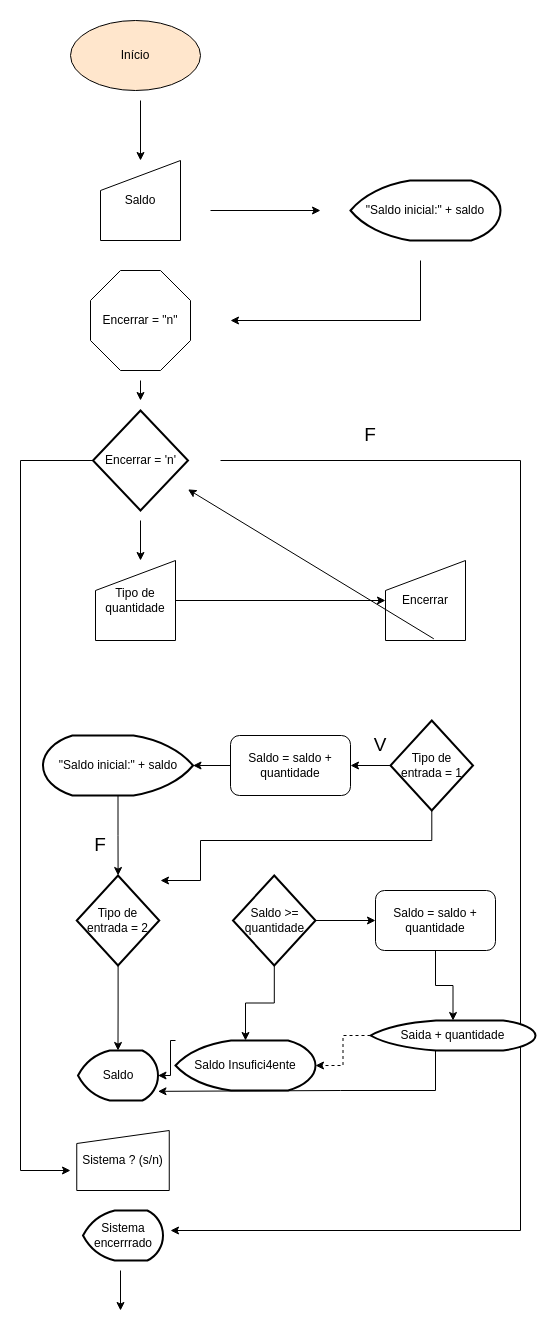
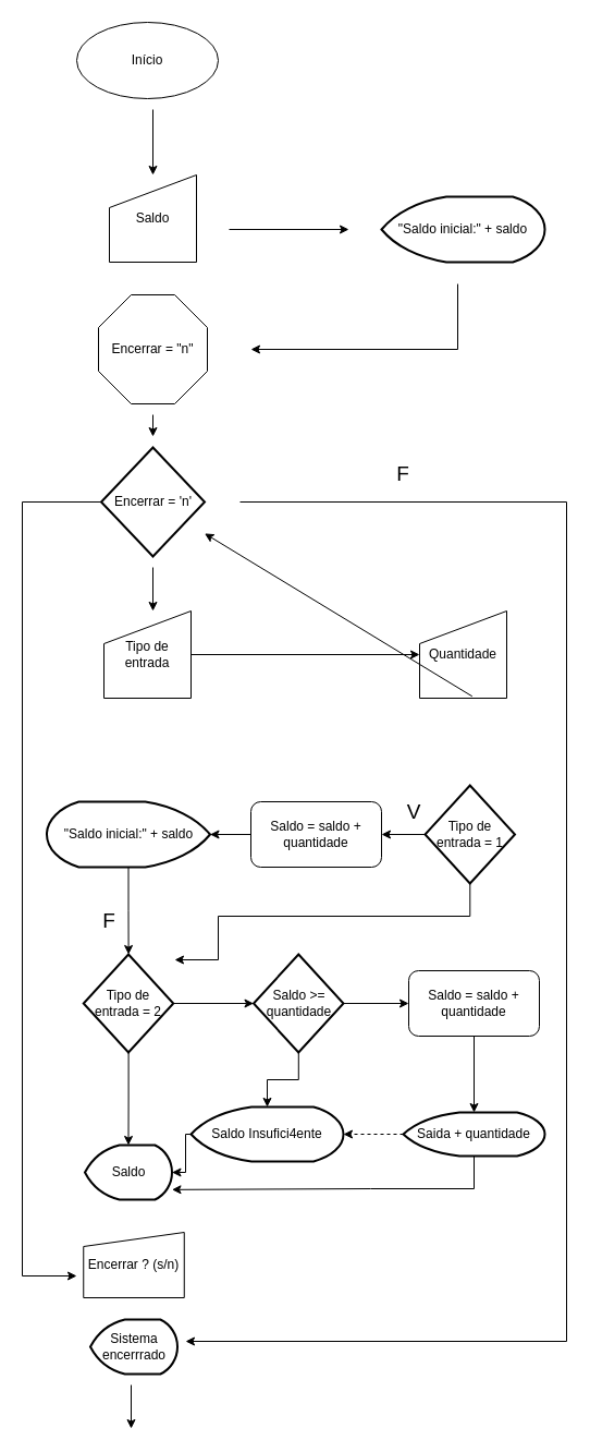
  <mxCell id="0" />
  <mxCell id="1" parent="0" />
- <mxCell id="2" value="Início" style="ellipse;whiteSpace=wrap;html=1;fillColor=#ffe6cc;" vertex="1" parent="1"><mxGeometry x="70" y="20" width="130" height="70" as="geometry" /></mxCell>
+ <mxCell id="2" value="Início" style="ellipse;whiteSpace=wrap;html=1;" vertex="1" parent="1"><mxGeometry x="70" y="20" width="130" height="70" as="geometry" /></mxCell>
  <mxCell id="3" value="" style="endArrow=classic;html=1;rounded=0;" edge="1" parent="1"><mxGeometry width="50" height="50" relative="1" as="geometry"><mxPoint x="140" y="100" as="sourcePoint" /><mxPoint x="140" y="160" as="targetPoint" /></mxGeometry></mxCell>
  <mxCell id="4" value="Saldo" style="shape=manualInput;whiteSpace=wrap;html=1;" vertex="1" parent="1"><mxGeometry x="100" y="160" width="80" height="80" as="geometry" /></mxCell>
  <mxCell id="5" value="" style="endArrow=classic;html=1;rounded=0;" edge="1" parent="1"><mxGeometry width="50" height="50" relative="1" as="geometry"><mxPoint x="210" y="210" as="sourcePoint" /><mxPoint x="320" y="210" as="targetPoint" /></mxGeometry></mxCell>
  <mxCell id="6" value="&quot;Saldo inicial:&quot; + saldo" style="strokeWidth=2;html=1;shape=mxgraph.flowchart.display;whiteSpace=wrap;" vertex="1" parent="1"><mxGeometry x="350" y="180" width="150" height="60" as="geometry" /></mxCell>
  <mxCell id="7" value="" style="endArrow=classic;html=1;rounded=0;" edge="1" parent="1"><mxGeometry width="50" height="50" relative="1" as="geometry"><mxPoint x="420" y="260" as="sourcePoint" /><mxPoint x="230" y="320" as="targetPoint" /><Array as="points"><mxPoint x="420" y="320" /></Array></mxGeometry></mxCell>
  <mxCell id="8" value="Encerrar = 'n'" style="strokeWidth=2;html=1;shape=mxgraph.flowchart.decision;whiteSpace=wrap;" vertex="1" parent="1"><mxGeometry x="92.5" y="410" width="95" height="100" as="geometry" /></mxCell>
  <mxCell id="9" value="Encerrar = &quot;n&quot;" style="whiteSpace=wrap;html=1;shape=mxgraph.basic.octagon2;align=center;verticalAlign=middle;dx=15;" vertex="1" parent="1"><mxGeometry x="90" y="270" width="100" height="100" as="geometry" /></mxCell>
  <mxCell id="10" value="" style="endArrow=classic;html=1;rounded=0;" edge="1" parent="1"><mxGeometry width="50" height="50" relative="1" as="geometry"><mxPoint x="140" y="380" as="sourcePoint" /><mxPoint x="140" y="400" as="targetPoint" /></mxGeometry></mxCell>
  <mxCell id="11" value="" style="endArrow=classic;html=1;rounded=0;" edge="1" parent="1"><mxGeometry width="50" height="50" relative="1" as="geometry"><mxPoint x="220" y="460" as="sourcePoint" /><mxPoint x="170" y="1230" as="targetPoint" /><Array as="points"><mxPoint x="520" y="460" /><mxPoint x="520" y="1230" /></Array></mxGeometry></mxCell>
  <mxCell id="12" value="F" style="text;html=1;strokeColor=none;fillColor=none;align=center;verticalAlign=middle;whiteSpace=wrap;rounded=0;fontSize=19;" vertex="1" parent="1"><mxGeometry x="340" y="420" width="60" height="30" as="geometry" /></mxCell>
  <mxCell id="13" value="" style="endArrow=classic;html=1;rounded=0;" edge="1" parent="1"><mxGeometry width="50" height="50" relative="1" as="geometry"><mxPoint x="140" y="520" as="sourcePoint" /><mxPoint x="140" y="560" as="targetPoint" /></mxGeometry></mxCell>
- <mxCell id="14" value="Tipo de quantidade" style="shape=manualInput;whiteSpace=wrap;html=1;" vertex="1" parent="1"><mxGeometry x="95" y="560" width="80" height="80" as="geometry" /></mxCell>
+ <mxCell id="14" value="Tipo de entrada" style="shape=manualInput;whiteSpace=wrap;html=1;" vertex="1" parent="1"><mxGeometry x="95" y="560" width="80" height="80" as="geometry" /></mxCell>
  <mxCell id="15" value="" style="endArrow=classic;html=1;rounded=0;entryX=0;entryY=0.5;entryDx=0;entryDy=0;" edge="1" parent="1" source="14" target="16"><mxGeometry width="50" height="50" relative="1" as="geometry"><mxPoint x="190" y="600" as="sourcePoint" /><mxPoint x="370" y="600" as="targetPoint" /></mxGeometry></mxCell>
- <mxCell id="16" value="Encerrar" style="shape=manualInput;whiteSpace=wrap;html=1;" vertex="1" parent="1"><mxGeometry x="385" y="560" width="80" height="80" as="geometry" /></mxCell>
+ <mxCell id="16" value="Quantidade" style="shape=manualInput;whiteSpace=wrap;html=1;" vertex="1" parent="1"><mxGeometry x="385" y="560" width="80" height="80" as="geometry" /></mxCell>
  <mxCell id="17" value="" style="endArrow=classic;html=1;rounded=0;exitX=0.604;exitY=0.979;exitDx=0;exitDy=0;exitPerimeter=0;" edge="1" parent="1" source="16" target="8"><mxGeometry width="50" height="50" relative="1" as="geometry"><mxPoint x="430" y="660" as="sourcePoint" /><mxPoint x="430" y="700" as="targetPoint" /></mxGeometry></mxCell>
  <mxCell id="18" style="edgeStyle=orthogonalEdgeStyle;rounded=0;orthogonalLoop=1;jettySize=auto;html=1;" edge="1" parent="1" source="19"><mxGeometry relative="1" as="geometry"><mxPoint x="160" y="880" as="targetPoint" /><Array as="points"><mxPoint x="431" y="840" /><mxPoint x="200" y="840" /><mxPoint x="200" y="880" /></Array></mxGeometry></mxCell>
  <mxCell id="19" value="Tipo de entrada = 1" style="strokeWidth=2;html=1;shape=mxgraph.flowchart.decision;whiteSpace=wrap;" vertex="1" parent="1"><mxGeometry x="390" y="720" width="82.5" height="90" as="geometry" /></mxCell>
  <mxCell id="20" value="" style="edgeStyle=orthogonalEdgeStyle;rounded=0;orthogonalLoop=1;jettySize=auto;html=1;" edge="1" parent="1" source="21" target="23"><mxGeometry relative="1" as="geometry" /></mxCell>
  <mxCell id="21" value="Saldo = saldo + quantidade" style="rounded=1;whiteSpace=wrap;html=1;" vertex="1" parent="1"><mxGeometry x="230" y="735" width="120" height="60" as="geometry" /></mxCell>
  <mxCell id="22" value="" style="edgeStyle=orthogonalEdgeStyle;rounded=0;orthogonalLoop=1;jettySize=auto;html=1;" edge="1" parent="1" source="23" target="26"><mxGeometry relative="1" as="geometry" /></mxCell>
  <mxCell id="23" value="&quot;Saldo inicial:&quot; + saldo" style="strokeWidth=2;html=1;shape=mxgraph.flowchart.display;whiteSpace=wrap;rotation=0;verticalAlign=middle;direction=east;flipH=1;flipV=1;" vertex="1" parent="1"><mxGeometry x="42.5" y="735" width="150" height="60" as="geometry" /></mxCell>
+ <mxCell id="24" value="" style="edgeStyle=orthogonalEdgeStyle;rounded=0;orthogonalLoop=1;jettySize=auto;html=1;" edge="1" parent="1" source="26" target="29"><mxGeometry relative="1" as="geometry" /></mxCell>
  <mxCell id="25" value="" style="edgeStyle=orthogonalEdgeStyle;rounded=0;orthogonalLoop=1;jettySize=auto;html=1;" edge="1" parent="1" source="26" target="39"><mxGeometry relative="1" as="geometry" /></mxCell>
  <mxCell id="26" value="Tipo de entrada = 2" style="strokeWidth=2;html=1;shape=mxgraph.flowchart.decision;whiteSpace=wrap;" vertex="1" parent="1"><mxGeometry x="76.25" y="875" width="82.5" height="90" as="geometry" /></mxCell>
  <mxCell id="27" value="" style="edgeStyle=orthogonalEdgeStyle;rounded=0;orthogonalLoop=1;jettySize=auto;html=1;" edge="1" parent="1" source="29" target="31"><mxGeometry relative="1" as="geometry" /></mxCell>
  <mxCell id="28" value="" style="edgeStyle=orthogonalEdgeStyle;rounded=0;orthogonalLoop=1;jettySize=auto;html=1;" edge="1" parent="1" source="29" target="33"><mxGeometry relative="1" as="geometry" /></mxCell>
  <mxCell id="29" value="Saldo &amp;gt;= quantidade" style="strokeWidth=2;html=1;shape=mxgraph.flowchart.decision;whiteSpace=wrap;" vertex="1" parent="1"><mxGeometry x="232.5" y="875" width="82.5" height="90" as="geometry" /></mxCell>
  <mxCell id="30" value="" style="edgeStyle=orthogonalEdgeStyle;rounded=0;orthogonalLoop=1;jettySize=auto;html=1;" edge="1" parent="1" source="31" target="35"><mxGeometry relative="1" as="geometry" /></mxCell>
  <mxCell id="31" value="Saldo = saldo + quantidade" style="rounded=1;whiteSpace=wrap;html=1;" vertex="1" parent="1"><mxGeometry x="375" y="890" width="120" height="60" as="geometry" /></mxCell>
  <mxCell id="32" value="" style="edgeStyle=orthogonalEdgeStyle;rounded=0;orthogonalLoop=1;jettySize=auto;html=1;entryX=1;entryY=0.5;entryDx=0;entryDy=0;entryPerimeter=0;" edge="1" parent="1" source="33" target="39"><mxGeometry relative="1" as="geometry"><Array as="points"><mxPoint x="170" y="1040" /><mxPoint x="170" y="1075" /></Array></mxGeometry></mxCell>
- <mxCell id="33" value="Saldo Insufici4ente" style="strokeWidth=2;html=1;shape=mxgraph.flowchart.display;whiteSpace=wrap;" vertex="1" parent="1"><mxGeometry x="175" y="1040" width="140" height="50" as="geometry" /></mxCell>
+ <mxCell id="33" value="Saldo Insufici4ente" style="strokeWidth=2;html=1;shape=mxgraph.flowchart.display;whiteSpace=wrap;" vertex="1" parent="1"><mxGeometry x="175" y="1015" width="140" height="50" as="geometry" /></mxCell>
  <mxCell id="34" value="" style="edgeStyle=orthogonalEdgeStyle;rounded=0;orthogonalLoop=1;jettySize=auto;html=1;dashed=1;" edge="1" parent="1" source="35" target="33"><mxGeometry relative="1" as="geometry" /></mxCell>
- <mxCell id="35" value="Saida + quantidade" style="strokeWidth=2;html=1;shape=mxgraph.flowchart.display;whiteSpace=wrap;" vertex="1" parent="1"><mxGeometry x="370" y="1020" width="165" height="30" as="geometry" /></mxCell>
+ <mxCell id="35" value="Saida + quantidade" style="strokeWidth=2;html=1;shape=mxgraph.flowchart.display;whiteSpace=wrap;" vertex="1" parent="1"><mxGeometry x="370" y="1020" width="130" height="40" as="geometry" /></mxCell>
  <mxCell id="36" value="" style="endArrow=classic;html=1;rounded=0;exitX=0;exitY=0.5;exitDx=0;exitDy=0;exitPerimeter=0;entryX=1;entryY=0.5;entryDx=0;entryDy=0;" edge="1" parent="1" source="19" target="21"><mxGeometry width="50" height="50" relative="1" as="geometry"><mxPoint x="540" y="790" as="sourcePoint" /><mxPoint x="590" y="740" as="targetPoint" /></mxGeometry></mxCell>
  <mxCell id="37" value="V" style="text;html=1;strokeColor=none;fillColor=none;align=center;verticalAlign=middle;whiteSpace=wrap;rounded=0;fontSize=19;" vertex="1" parent="1"><mxGeometry x="350" y="730" width="60" height="30" as="geometry" /></mxCell>
  <mxCell id="38" value="F" style="text;html=1;strokeColor=none;fillColor=none;align=center;verticalAlign=middle;whiteSpace=wrap;rounded=0;fontSize=19;" vertex="1" parent="1"><mxGeometry x="70" y="830" width="60" height="30" as="geometry" /></mxCell>
  <mxCell id="39" value="Saldo" style="strokeWidth=2;html=1;shape=mxgraph.flowchart.display;whiteSpace=wrap;rotation=0;verticalAlign=middle;direction=east;flipH=0;flipV=1;" vertex="1" parent="1"><mxGeometry x="77.5" y="1050" width="80" height="50" as="geometry" /></mxCell>
  <mxCell id="40" style="edgeStyle=orthogonalEdgeStyle;rounded=0;orthogonalLoop=1;jettySize=auto;html=1;entryX=1;entryY=0.183;entryDx=0;entryDy=0;entryPerimeter=0;" edge="1" parent="1" source="35" target="39"><mxGeometry relative="1" as="geometry"><Array as="points"><mxPoint x="435" y="1090" /><mxPoint x="340" y="1090" /></Array></mxGeometry></mxCell>
  <mxCell id="41" value="" style="endArrow=classic;html=1;rounded=0;exitX=0;exitY=0.5;exitDx=0;exitDy=0;exitPerimeter=0;" edge="1" parent="1" source="8"><mxGeometry width="50" height="50" relative="1" as="geometry"><mxPoint x="30" y="500" as="sourcePoint" /><mxPoint x="70" y="1170" as="targetPoint" /><Array as="points"><mxPoint x="20" y="460" /><mxPoint x="20" y="1170" /></Array></mxGeometry></mxCell>
- <mxCell id="42" value="Sistema ? (s/n)" style="shape=manualInput;whiteSpace=wrap;html=1;size=13;" vertex="1" parent="1"><mxGeometry x="76.25" y="1130" width="92.5" height="60" as="geometry" /></mxCell>
+ <mxCell id="42" value="Encerrar ? (s/n)" style="shape=manualInput;whiteSpace=wrap;html=1;size=13;" vertex="1" parent="1"><mxGeometry x="76.25" y="1130" width="92.5" height="60" as="geometry" /></mxCell>
  <mxCell id="43" value="Sistema encerrrado" style="strokeWidth=2;html=1;shape=mxgraph.flowchart.display;whiteSpace=wrap;rotation=0;verticalAlign=middle;direction=east;flipH=0;flipV=1;" vertex="1" parent="1"><mxGeometry x="82.5" y="1210" width="80" height="50" as="geometry" /></mxCell>
  <mxCell id="44" value="" style="endArrow=classic;html=1;rounded=0;" edge="1" parent="1"><mxGeometry width="50" height="50" relative="1" as="geometry"><mxPoint x="120" y="1270" as="sourcePoint" /><mxPoint x="120" y="1310" as="targetPoint" /></mxGeometry></mxCell>
